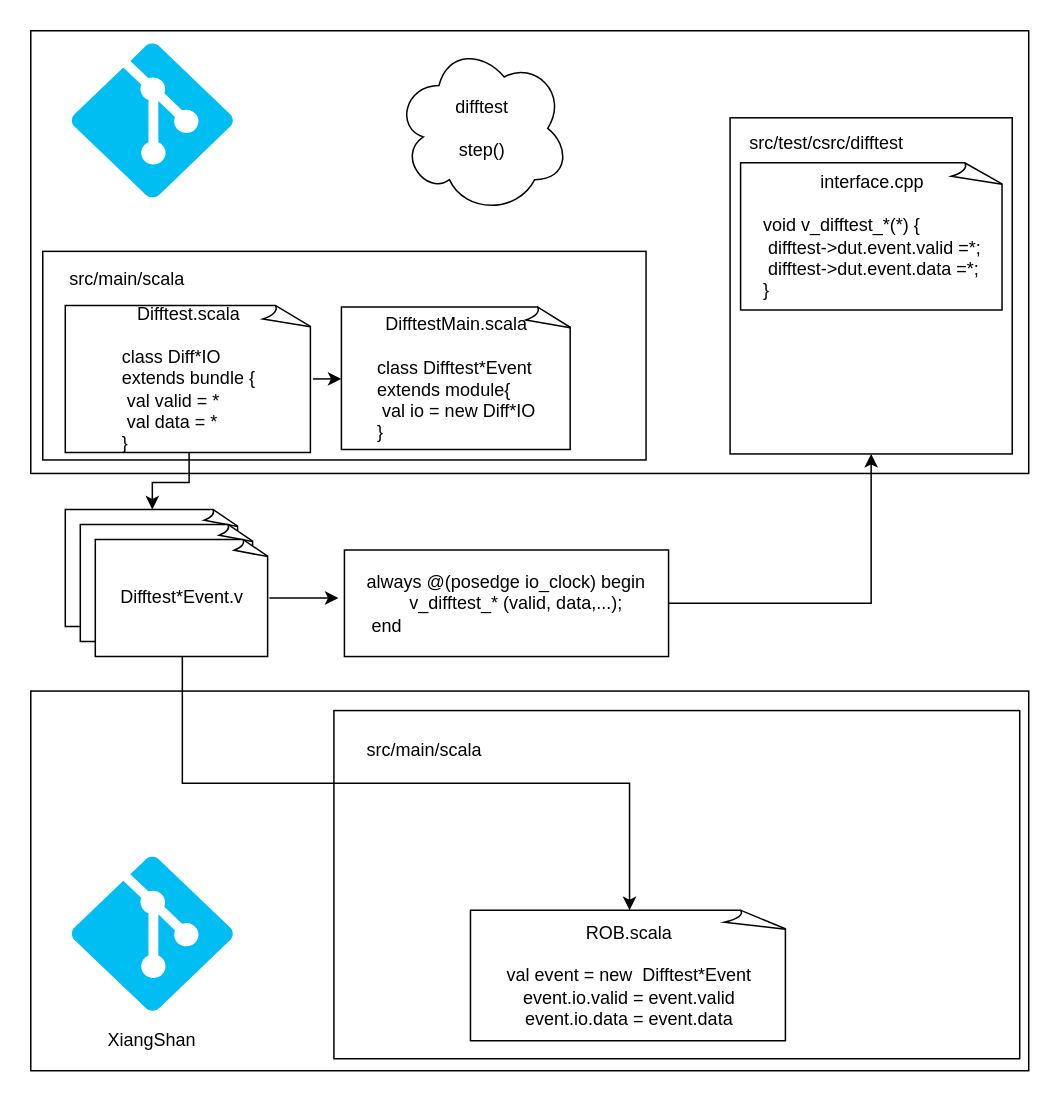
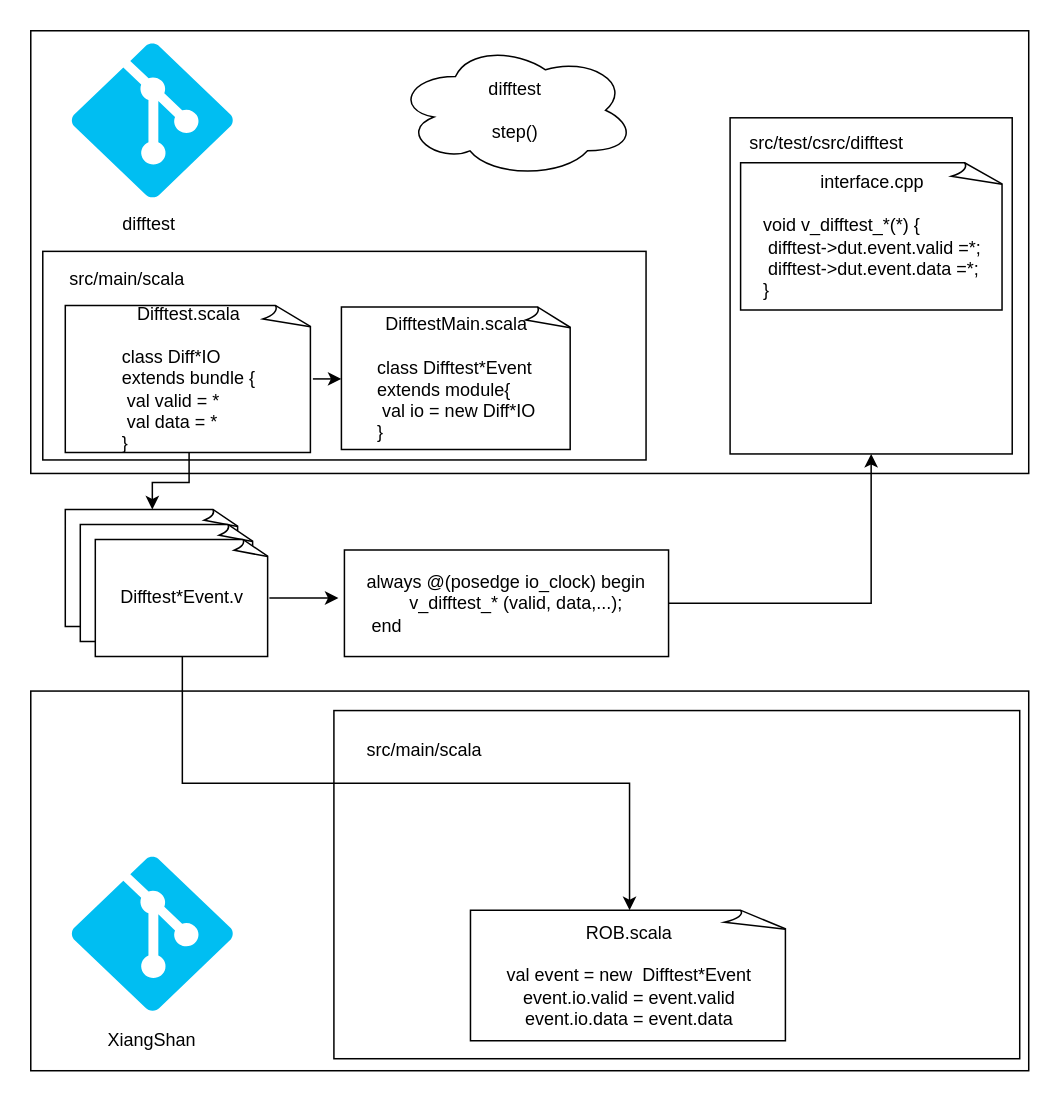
  <mxCell id="0" />
  <mxCell id="1" parent="0" />
  <mxCell id="2" value="" style="rounded=0;whiteSpace=wrap;html=1;" vertex="1" parent="1"><mxGeometry x="20" y="20" width="665" height="295" as="geometry" /></mxCell>
  <mxCell id="3" value="" style="verticalLabelPosition=bottom;html=1;verticalAlign=top;align=center;strokeColor=none;fillColor=#00BEF2;shape=mxgraph.azure.git_repository;" vertex="1" parent="1"><mxGeometry x="47" y="28" width="108" height="103" as="geometry" /></mxCell>
+ <mxCell id="4" value="difftest" style="text;html=1;strokeColor=none;fillColor=none;align=center;verticalAlign=middle;whiteSpace=wrap;rounded=0;" vertex="1" parent="1"><mxGeometry x="69" y="134" width="60" height="30" as="geometry" /></mxCell>
  <mxCell id="5" value="" style="rounded=0;whiteSpace=wrap;html=1;" vertex="1" parent="1"><mxGeometry x="20" y="460" width="665" height="253" as="geometry" /></mxCell>
  <mxCell id="6" value="" style="verticalLabelPosition=bottom;html=1;verticalAlign=top;align=center;strokeColor=none;fillColor=#00BEF2;shape=mxgraph.azure.git_repository;" vertex="1" parent="1"><mxGeometry x="47" y="570" width="108" height="103" as="geometry" /></mxCell>
  <mxCell id="7" value="XiangShan" style="text;html=1;strokeColor=none;fillColor=none;align=center;verticalAlign=middle;whiteSpace=wrap;rounded=0;" vertex="1" parent="1"><mxGeometry x="71" y="678" width="60" height="30" as="geometry" /></mxCell>
  <mxCell id="8" style="edgeStyle=orthogonalEdgeStyle;rounded=0;orthogonalLoop=1;jettySize=auto;html=1;exitX=0.5;exitY=1;exitDx=0;exitDy=0;exitPerimeter=0;" edge="1" parent="1" source="21" target="9"><mxGeometry relative="1" as="geometry" /></mxCell>
  <mxCell id="9" value="Difftest*.v" style="whiteSpace=wrap;html=1;shape=mxgraph.basic.document" vertex="1" parent="1"><mxGeometry x="43" y="339" width="116" height="78" as="geometry" /></mxCell>
  <mxCell id="10" value="Difftest*.v" style="whiteSpace=wrap;html=1;shape=mxgraph.basic.document" vertex="1" parent="1"><mxGeometry x="53" y="349" width="116" height="78" as="geometry" /></mxCell>
  <mxCell id="11" style="edgeStyle=orthogonalEdgeStyle;rounded=0;orthogonalLoop=1;jettySize=auto;html=1;exitX=1;exitY=0.5;exitDx=0;exitDy=0;exitPerimeter=0;" edge="1" parent="1" source="12"><mxGeometry relative="1" as="geometry"><mxPoint x="225" y="398" as="targetPoint" /></mxGeometry></mxCell>
  <mxCell id="12" value="Difftest*Event.v" style="whiteSpace=wrap;html=1;shape=mxgraph.basic.document" vertex="1" parent="1"><mxGeometry x="63" y="359" width="116" height="78" as="geometry" /></mxCell>
  <mxCell id="13" value="" style="rounded=0;whiteSpace=wrap;html=1;fillColor=none;" vertex="1" parent="1"><mxGeometry x="28" y="167" width="402" height="139" as="geometry" /></mxCell>
  <mxCell id="14" style="edgeStyle=orthogonalEdgeStyle;rounded=0;orthogonalLoop=1;jettySize=auto;html=1;exitX=1;exitY=0.5;exitDx=0;exitDy=0;" edge="1" parent="1" source="15" target="22"><mxGeometry relative="1" as="geometry" /></mxCell>
  <mxCell id="15" value="&lt;div&gt;always @(posedge io_clock) begin&lt;/div&gt;&lt;div&gt;&amp;nbsp; &amp;nbsp; v_difftest_* (valid, data,...);&lt;/div&gt;&lt;div&gt;&lt;div style=&quot;text-align: left;&quot;&gt;&amp;nbsp;end&lt;/div&gt;&lt;/div&gt;" style="rounded=0;whiteSpace=wrap;html=1;" vertex="1" parent="1"><mxGeometry x="229" y="366" width="216" height="71" as="geometry" /></mxCell>
  <mxCell id="16" value="" style="rounded=0;whiteSpace=wrap;html=1;" vertex="1" parent="1"><mxGeometry x="222" y="473" width="457" height="232" as="geometry" /></mxCell>
  <mxCell id="17" value="src/main/scala" style="text;html=1;align=center;verticalAlign=middle;resizable=0;points=[];autosize=1;strokeColor=none;fillColor=none;" vertex="1" parent="1"><mxGeometry x="234" y="487" width="95" height="26" as="geometry" /></mxCell>
  <mxCell id="18" value="DifftestMain.scala&lt;br&gt;&lt;br&gt;&lt;div style=&quot;text-align: left;&quot;&gt;class Difftest*Event&lt;/div&gt;&lt;div style=&quot;text-align: left;&quot;&gt;extends module{&lt;/div&gt;&lt;div style=&quot;text-align: left;&quot;&gt;&lt;span style=&quot;white-space: pre;&quot;&gt; &lt;/span&gt;val io = new Diff*IO&lt;/div&gt;&lt;div style=&quot;text-align: left;&quot;&gt;}&lt;/div&gt;" style="whiteSpace=wrap;html=1;shape=mxgraph.basic.document" vertex="1" parent="1"><mxGeometry x="227" y="204" width="154" height="95" as="geometry" /></mxCell>
  <mxCell id="19" value="ROB.scala&lt;br&gt;&lt;br&gt;val event = new &amp;nbsp;Difftest*Event&lt;br&gt;event.io.valid = event.valid&lt;br&gt;event.io.data = event.data" style="whiteSpace=wrap;html=1;shape=mxgraph.basic.document" vertex="1" parent="1"><mxGeometry x="313" y="606" width="212" height="87" as="geometry" /></mxCell>
  <mxCell id="20" style="edgeStyle=orthogonalEdgeStyle;rounded=0;orthogonalLoop=1;jettySize=auto;html=1;exitX=1;exitY=0.5;exitDx=0;exitDy=0;exitPerimeter=0;entryX=0;entryY=0.5;entryDx=0;entryDy=0;entryPerimeter=0;" edge="1" parent="1" source="21" target="18"><mxGeometry relative="1" as="geometry" /></mxCell>
  <mxCell id="21" value="Difftest.scala&lt;br&gt;&lt;br&gt;&lt;div style=&quot;text-align: left;&quot;&gt;class Diff*IO&amp;nbsp;&lt;/div&gt;&lt;div style=&quot;text-align: left;&quot;&gt;extends bundle {&lt;/div&gt;&lt;div style=&quot;text-align: left;&quot;&gt;&lt;span style=&quot;white-space: pre;&quot;&gt; val valid = *&lt;/span&gt;&lt;br&gt;&lt;/div&gt;&lt;div style=&quot;text-align: left;&quot;&gt;&lt;span style=&quot;white-space: pre;&quot;&gt; val data = *&lt;/span&gt;&lt;br&gt;&lt;/div&gt;&lt;div style=&quot;&quot;&gt;&lt;div style=&quot;&quot;&gt;&lt;div style=&quot;&quot;&gt;&lt;div style=&quot;&quot;&gt;&lt;div style=&quot;text-align: left;&quot;&gt;}&lt;/div&gt;&lt;/div&gt;&lt;/div&gt;&lt;/div&gt;&lt;/div&gt;" style="whiteSpace=wrap;html=1;shape=mxgraph.basic.document" vertex="1" parent="1"><mxGeometry x="43" y="203" width="165" height="98" as="geometry" /></mxCell>
  <mxCell id="22" value="" style="rounded=0;whiteSpace=wrap;html=1;fillColor=none;" vertex="1" parent="1"><mxGeometry x="486" y="78" width="188" height="224" as="geometry" /></mxCell>
  <mxCell id="23" value="src/main/scala" style="text;html=1;align=center;verticalAlign=middle;resizable=0;points=[];autosize=1;strokeColor=none;fillColor=none;" vertex="1" parent="1"><mxGeometry x="36" y="173" width="95" height="26" as="geometry" /></mxCell>
  <mxCell id="24" value="src/test/csrc/difftest" style="text;html=1;align=center;verticalAlign=middle;resizable=0;points=[];autosize=1;strokeColor=none;fillColor=none;" vertex="1" parent="1"><mxGeometry x="490" y="82" width="120" height="26" as="geometry" /></mxCell>
  <mxCell id="25" value="interface.cpp&lt;br&gt;&lt;br&gt;&lt;div style=&quot;text-align: left;&quot;&gt;void v_difftest_*(*) {&lt;/div&gt;&lt;div style=&quot;text-align: left;&quot;&gt;&lt;span style=&quot;white-space: pre;&quot;&gt; difftest-&amp;gt;dut.event.valid =*;&lt;/span&gt;&lt;/div&gt;&lt;div style=&quot;text-align: left;&quot;&gt;&lt;span style=&quot;white-space: pre;&quot;&gt;&lt;span style=&quot;white-space: pre;&quot;&gt; difftest-&amp;gt;dut.event.data =*;&lt;/span&gt;&lt;br&gt;&lt;/span&gt;&lt;/div&gt;&lt;div style=&quot;text-align: left;&quot;&gt;}&lt;/div&gt;" style="whiteSpace=wrap;html=1;shape=mxgraph.basic.document" vertex="1" parent="1"><mxGeometry x="493" y="108" width="176" height="98" as="geometry" /></mxCell>
- <mxCell id="26" value="difftest&lt;br&gt;&lt;br&gt;step()" style="shape=cloud;whiteSpace=wrap;html=1;fillColor=none;" vertex="1" parent="1"><mxGeometry x="263" y="28" width="116" height="114" as="geometry" /></mxCell>
+ <mxCell id="26" value="difftest&lt;br&gt;&lt;br&gt;step()" style="shape=cloud;whiteSpace=wrap;html=1;fillColor=none;" vertex="1" parent="1"><mxGeometry x="263" y="28" width="160" height="90" as="geometry" /></mxCell>
  <mxCell id="27" style="edgeStyle=orthogonalEdgeStyle;rounded=0;orthogonalLoop=1;jettySize=auto;html=1;exitX=0.5;exitY=1;exitDx=0;exitDy=0;exitPerimeter=0;entryX=0.5;entryY=0;entryDx=0;entryDy=0;entryPerimeter=0;" edge="1" parent="1" source="12" target="19"><mxGeometry relative="1" as="geometry" /></mxCell>
